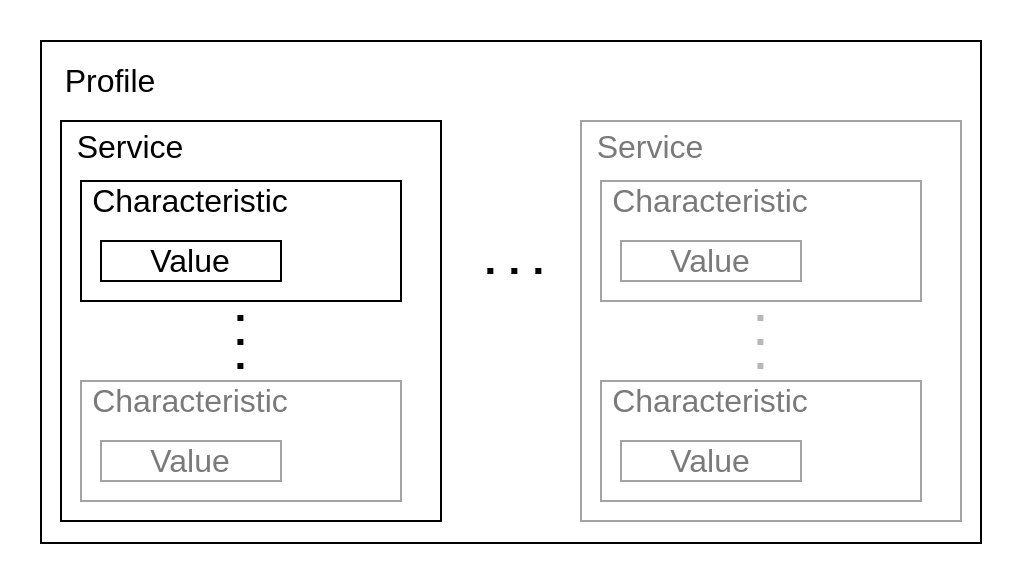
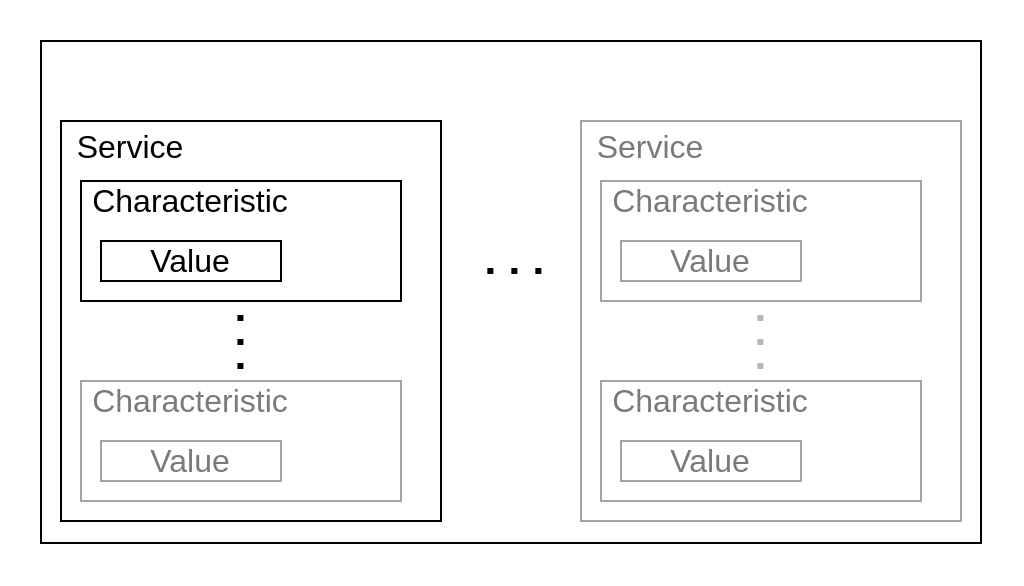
  <mxCell id="0" />
  <mxCell id="1" parent="0" />
  <mxCell id="2" value="" style="rounded=0;whiteSpace=wrap;html=1;" vertex="1" parent="1"><mxGeometry x="20" y="20" width="470" height="251" as="geometry" /></mxCell>
- <mxCell id="3" value="&lt;font style=&quot;font-size: 16px&quot;&gt;Profile&lt;/font&gt;" style="text;html=1;strokeColor=none;fillColor=none;align=center;verticalAlign=middle;whiteSpace=wrap;rounded=0;" vertex="1" parent="1"><mxGeometry x="30" y="30" width="50" height="20" as="geometry" /></mxCell>
  <mxCell id="4" value="" style="rounded=0;whiteSpace=wrap;html=1;" vertex="1" parent="1"><mxGeometry x="30" y="60" width="190" height="200" as="geometry" /></mxCell>
  <mxCell id="5" value="Service" style="text;html=1;strokeColor=none;fillColor=none;align=center;verticalAlign=middle;whiteSpace=wrap;rounded=0;fontSize=16;" vertex="1" parent="1"><mxGeometry x="30" y="63" width="70" height="20" as="geometry" /></mxCell>
  <mxCell id="6" value="" style="rounded=0;whiteSpace=wrap;html=1;" vertex="1" parent="1"><mxGeometry x="40" y="90" width="160" height="60" as="geometry" /></mxCell>
  <mxCell id="7" value="Characteristic" style="text;html=1;strokeColor=none;fillColor=none;align=center;verticalAlign=middle;whiteSpace=wrap;rounded=0;fontSize=16;" vertex="1" parent="1"><mxGeometry x="50" y="90" width="90" height="20" as="geometry" /></mxCell>
  <mxCell id="8" value="Value" style="text;html=1;fillColor=none;align=center;verticalAlign=middle;whiteSpace=wrap;rounded=0;fontSize=16;strokeColor=#000000;" vertex="1" parent="1"><mxGeometry x="50" y="120" width="90" height="20" as="geometry" /></mxCell>
  <mxCell id="9" value="" style="rounded=0;whiteSpace=wrap;html=1;fontColor=#7A7A7A;strokeColor=#A3A3A3;" vertex="1" parent="1"><mxGeometry x="40" y="190" width="160" height="60" as="geometry" /></mxCell>
  <mxCell id="10" value="Characteristic" style="text;html=1;fillColor=none;align=center;verticalAlign=middle;whiteSpace=wrap;rounded=0;fontSize=16;fontColor=#7A7A7A;" vertex="1" parent="1"><mxGeometry x="50" y="190" width="90" height="20" as="geometry" /></mxCell>
  <mxCell id="11" value="Value" style="text;html=1;fillColor=none;align=center;verticalAlign=middle;whiteSpace=wrap;rounded=0;fontSize=16;fontColor=#7A7A7A;strokeColor=#A3A3A3;" vertex="1" parent="1"><mxGeometry x="50" y="220" width="90" height="20" as="geometry" /></mxCell>
  <mxCell id="12" value="" style="endArrow=none;dashed=1;html=1;dashPattern=1 3;strokeWidth=3;fontSize=16;" edge="1" parent="1"><mxGeometry width="50" height="50" relative="1" as="geometry"><mxPoint x="119.71" y="184" as="sourcePoint" /><mxPoint x="119.71" y="154" as="targetPoint" /></mxGeometry></mxCell>
  <mxCell id="13" value="" style="rounded=0;whiteSpace=wrap;html=1;fontColor=#7A7A7A;strokeColor=#A3A3A3;" vertex="1" parent="1"><mxGeometry x="290" y="60" width="190" height="200" as="geometry" /></mxCell>
  <mxCell id="14" value="Service" style="text;html=1;fillColor=none;align=center;verticalAlign=middle;whiteSpace=wrap;rounded=0;fontSize=16;fontColor=#7A7A7A;" vertex="1" parent="1"><mxGeometry x="290" y="63" width="70" height="20" as="geometry" /></mxCell>
  <mxCell id="15" value="" style="rounded=0;whiteSpace=wrap;html=1;fontColor=#7A7A7A;strokeColor=#A3A3A3;" vertex="1" parent="1"><mxGeometry x="300" y="90" width="160" height="60" as="geometry" /></mxCell>
  <mxCell id="16" value="Characteristic" style="text;html=1;fillColor=none;align=center;verticalAlign=middle;whiteSpace=wrap;rounded=0;fontSize=16;fontColor=#7A7A7A;" vertex="1" parent="1"><mxGeometry x="310" y="90" width="90" height="20" as="geometry" /></mxCell>
  <mxCell id="17" value="Value" style="text;html=1;fillColor=none;align=center;verticalAlign=middle;whiteSpace=wrap;rounded=0;fontSize=16;fontColor=#7A7A7A;strokeColor=#A3A3A3;" vertex="1" parent="1"><mxGeometry x="310" y="120" width="90" height="20" as="geometry" /></mxCell>
  <mxCell id="18" value="" style="rounded=0;whiteSpace=wrap;html=1;fontColor=#7A7A7A;strokeColor=#A3A3A3;" vertex="1" parent="1"><mxGeometry x="300" y="190" width="160" height="60" as="geometry" /></mxCell>
  <mxCell id="19" value="Characteristic" style="text;html=1;fillColor=none;align=center;verticalAlign=middle;whiteSpace=wrap;rounded=0;fontSize=16;fontColor=#7A7A7A;" vertex="1" parent="1"><mxGeometry x="310" y="190" width="90" height="20" as="geometry" /></mxCell>
  <mxCell id="20" value="Value" style="text;html=1;fillColor=none;align=center;verticalAlign=middle;whiteSpace=wrap;rounded=0;fontSize=16;fontColor=#7A7A7A;strokeColor=#A3A3A3;" vertex="1" parent="1"><mxGeometry x="310" y="220" width="90" height="20" as="geometry" /></mxCell>
  <mxCell id="21" value="" style="endArrow=none;dashed=1;html=1;dashPattern=1 3;strokeWidth=3;fontSize=16;strokeColor=#B8B8B8;fontColor=#B8B8B8;" edge="1" parent="1"><mxGeometry width="50" height="50" relative="1" as="geometry"><mxPoint x="379.71" y="184" as="sourcePoint" /><mxPoint x="379.71" y="154" as="targetPoint" /></mxGeometry></mxCell>
  <mxCell id="22" value="" style="endArrow=none;dashed=1;html=1;dashPattern=1 3;strokeWidth=3;fontSize=16;" edge="1" parent="1"><mxGeometry width="50" height="50" relative="1" as="geometry"><mxPoint x="270.17" y="135" as="sourcePoint" /><mxPoint x="239.83" y="135" as="targetPoint" /></mxGeometry></mxCell>
